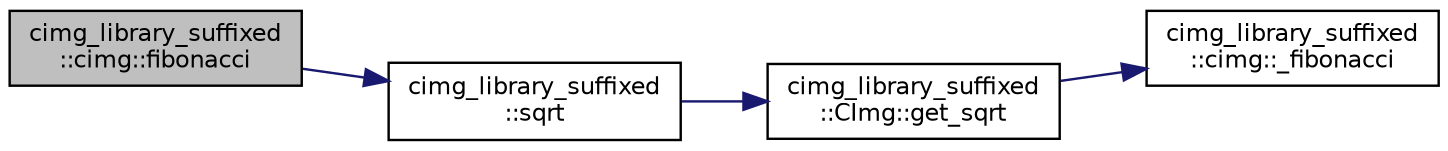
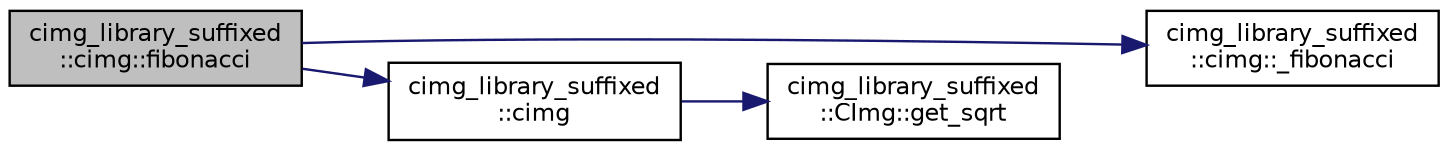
  digraph {
    rankdir=LR
    node [color=black fillcolor=white fontname=Helvetica fontsize=10 shape=record style=filled]
    edge [color=midnightblue fontname=Helvetica fontsize=10 labelfontname=Helvetica labelfontsize=10 style=solid]
    n1 [fillcolor=grey75 fontcolor=black height=0.2 label="cimg_library_suffixed\l::cimg::fibonacci" width=0.4]
    n2 [height=0.2 label="cimg_library_suffixed\l::cimg::_fibonacci" width=0.4]
-   n3 [height=0.2 label="cimg_library_suffixed\l::sqrt" width=0.4]
+   n3 [height=0.2 label="cimg_library_suffixed\l::cimg" width=0.4]
    n4 [height=0.2 label="cimg_library_suffixed\l::CImg::get_sqrt" width=0.4]
-   n4 -> n2
+   n1 -> n2
    n1 -> n3
    n3 -> n4
  }
